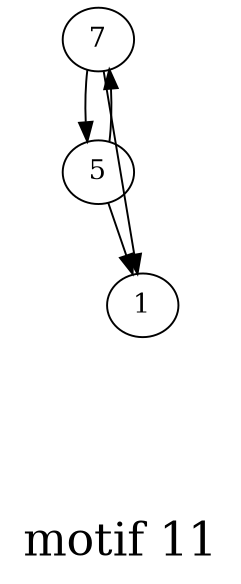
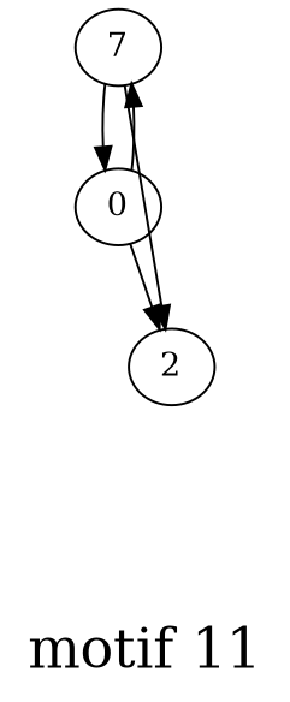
  digraph {
    fontsize=24
    label="\nmotif 11\n"
    splines=false
    node [shape=ellipse]
    n1 [height=0.3 label=7 width=0.3]
-   0 [height=0.3 width=0.3 label=5]
-   2 [height=0.3 width=0.3 label=1]
+   0 [height=0.3 width=0.3]
+   2 [height=0.3 width=0.3]
    n1 -> 0
    n1 -> 2
    0 -> n1
    0 -> 2
  }
